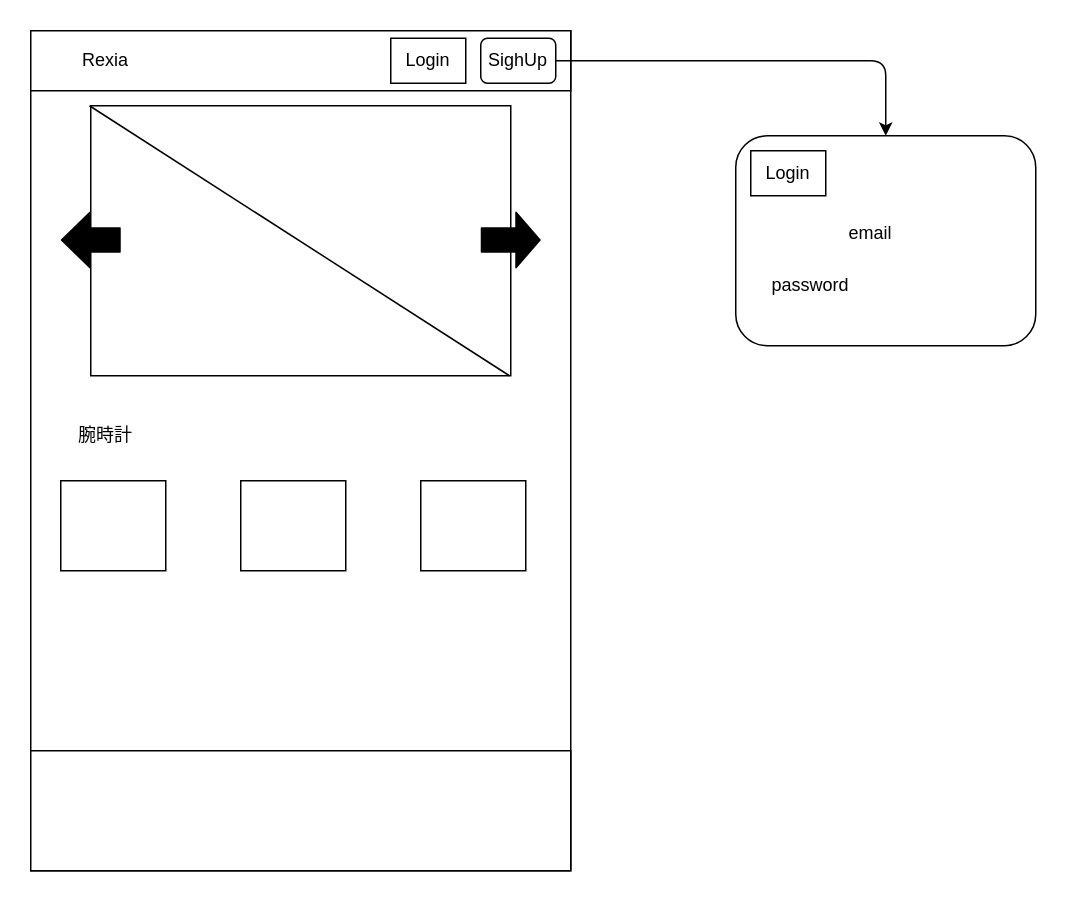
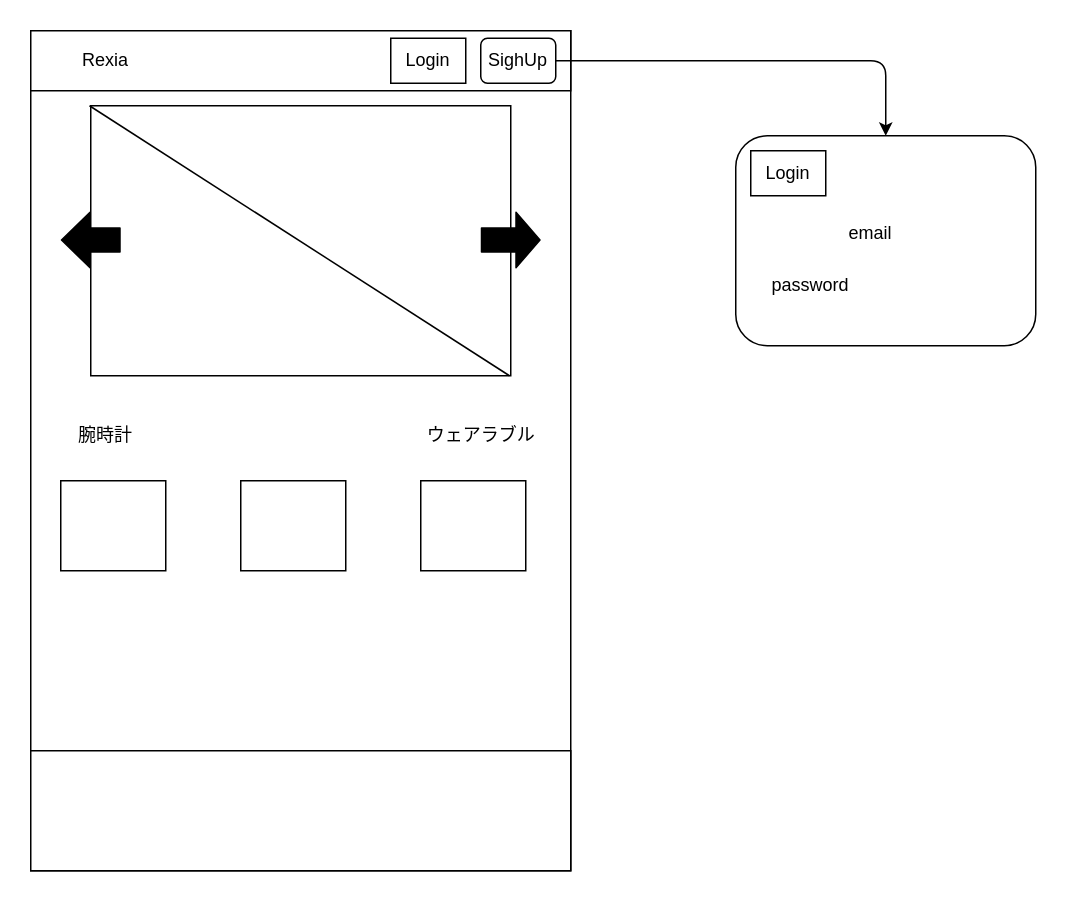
  <mxCell id="0" />
  <mxCell id="1" parent="0" />
  <mxCell id="2" value="" style="rounded=0;whiteSpace=wrap;html=1;" parent="1" vertex="1"><mxGeometry x="20" y="20" width="360" height="560" as="geometry" /></mxCell>
  <mxCell id="3" value="" style="rounded=0;whiteSpace=wrap;html=1;" vertex="1" parent="1"><mxGeometry x="20" y="20" width="360" height="40" as="geometry" /></mxCell>
  <mxCell id="4" value="" style="rounded=0;whiteSpace=wrap;html=1;" vertex="1" parent="1"><mxGeometry x="60" y="70" width="280" height="180" as="geometry" /></mxCell>
  <mxCell id="5" value="" style="endArrow=none;html=1;entryX=-0.003;entryY=0;entryDx=0;entryDy=0;entryPerimeter=0;exitX=0.997;exitY=1;exitDx=0;exitDy=0;exitPerimeter=0;" edge="1" parent="1" source="4" target="4"><mxGeometry width="50" height="50" relative="1" as="geometry"><mxPoint x="20" y="420" as="sourcePoint" /><mxPoint x="70" y="370" as="targetPoint" /></mxGeometry></mxCell>
  <mxCell id="6" value="" style="shape=flexArrow;endArrow=classic;html=1;fillColor=#000000;width=16;endSize=5;" edge="1" parent="1"><mxGeometry width="50" height="50" relative="1" as="geometry"><mxPoint x="320" y="159.5" as="sourcePoint" /><mxPoint x="360" y="159.5" as="targetPoint" /></mxGeometry></mxCell>
  <mxCell id="7" value="" style="shape=flexArrow;endArrow=none;html=1;fillColor=#000000;width=16;endSize=5;startArrow=block;startFill=0;endFill=0;" edge="1" parent="1"><mxGeometry width="50" height="50" relative="1" as="geometry"><mxPoint x="40" y="159.5" as="sourcePoint" /><mxPoint x="80" y="159.5" as="targetPoint" /></mxGeometry></mxCell>
  <mxCell id="8" value="SighUp" style="whiteSpace=wrap;html=1;rounded=1;" vertex="1" parent="1"><mxGeometry x="320" y="25" width="50" height="30" as="geometry" /></mxCell>
  <mxCell id="9" value="Login" style="rounded=0;whiteSpace=wrap;html=1;" vertex="1" parent="1"><mxGeometry x="260" y="25" width="50" height="30" as="geometry" /></mxCell>
  <mxCell id="10" value="Rexia" style="text;html=1;strokeColor=none;fillColor=none;align=center;verticalAlign=middle;whiteSpace=wrap;rounded=0;" vertex="1" parent="1"><mxGeometry x="50" y="30" width="40" height="20" as="geometry" /></mxCell>
  <mxCell id="11" value="腕時計&lt;span style=&quot;color: rgba(0 , 0 , 0 , 0) ; font-family: monospace ; font-size: 0px ; white-space: nowrap&quot;&gt;%3CmxGraphModel%3E%3Croot%3E%3CmxCell%20id%3D%220%22%2F%3E%3CmxCell%20id%3D%221%22%20parent%3D%220%22%2F%3E%3CmxCell%20id%3D%222%22%20value%3D%22Rexia%22%20style%3D%22text%3Bhtml%3D1%3BstrokeColor%3Dnone%3BfillColor%3Dnone%3Balign%3Dcenter%3BverticalAlign%3Dmiddle%3BwhiteSpace%3Dwrap%3Brounded%3D0%3B%22%20vertex%3D%221%22%20parent%3D%221%22%3E%3CmxGeometry%20x%3D%2250%22%20y%3D%2250%22%20width%3D%2240%22%20height%3D%2220%22%20as%3D%22geometry%22%2F%3E%3C%2FmxCell%3E%3C%2Froot%3E%3C%2FmxGraphModel%3E&lt;/span&gt;" style="text;html=1;strokeColor=none;fillColor=none;align=center;verticalAlign=middle;whiteSpace=wrap;rounded=0;" vertex="1" parent="1"><mxGeometry x="50" y="280" width="40" height="20" as="geometry" /></mxCell>
+ <mxCell id="12" value="ウェアラブル" style="text;html=1;strokeColor=none;fillColor=none;align=center;verticalAlign=middle;whiteSpace=wrap;rounded=0;" vertex="1" parent="1"><mxGeometry x="282.5" y="280" width="75" height="20" as="geometry" /></mxCell>
  <mxCell id="13" value="" style="rounded=0;whiteSpace=wrap;html=1;" vertex="1" parent="1"><mxGeometry x="40" y="320" width="70" height="60" as="geometry" /></mxCell>
  <mxCell id="14" value="" style="rounded=0;whiteSpace=wrap;html=1;" vertex="1" parent="1"><mxGeometry x="160" y="320" width="70" height="60" as="geometry" /></mxCell>
  <mxCell id="15" value="" style="rounded=0;whiteSpace=wrap;html=1;" vertex="1" parent="1"><mxGeometry x="280" y="320" width="70" height="60" as="geometry" /></mxCell>
  <mxCell id="16" value="" style="rounded=0;whiteSpace=wrap;html=1;" vertex="1" parent="1"><mxGeometry x="20" y="500" width="360" height="80" as="geometry" /></mxCell>
  <mxCell id="17" value="" style="rounded=1;whiteSpace=wrap;html=1;" vertex="1" parent="1"><mxGeometry x="490" y="90" width="200" height="140" as="geometry" /></mxCell>
  <mxCell id="18" value="" style="edgeStyle=elbowEdgeStyle;elbow=horizontal;endArrow=classic;html=1;fillColor=#000000;gradientColor=#ffffff;exitX=1;exitY=0.5;exitDx=0;exitDy=0;entryX=0.5;entryY=0;entryDx=0;entryDy=0;" edge="1" parent="1" source="8" target="17"><mxGeometry width="50" height="50" relative="1" as="geometry"><mxPoint x="410" y="130" as="sourcePoint" /><mxPoint x="580" y="70" as="targetPoint" /><Array as="points"><mxPoint x="590" y="50" /><mxPoint x="580" y="50" /></Array></mxGeometry></mxCell>
  <mxCell id="19" value="Login" style="rounded=0;whiteSpace=wrap;html=1;" vertex="1" parent="1"><mxGeometry x="500" y="100" width="50" height="30" as="geometry" /></mxCell>
  <mxCell id="20" value="email" style="text;html=1;strokeColor=none;fillColor=none;align=center;verticalAlign=middle;whiteSpace=wrap;rounded=0;" vertex="1" parent="1"><mxGeometry x="560" y="145" width="40" height="20" as="geometry" /></mxCell>
  <mxCell id="21" value="password" style="text;html=1;strokeColor=none;fillColor=none;align=center;verticalAlign=middle;whiteSpace=wrap;rounded=0;" vertex="1" parent="1"><mxGeometry x="520" y="180" width="40" height="20" as="geometry" /></mxCell>
